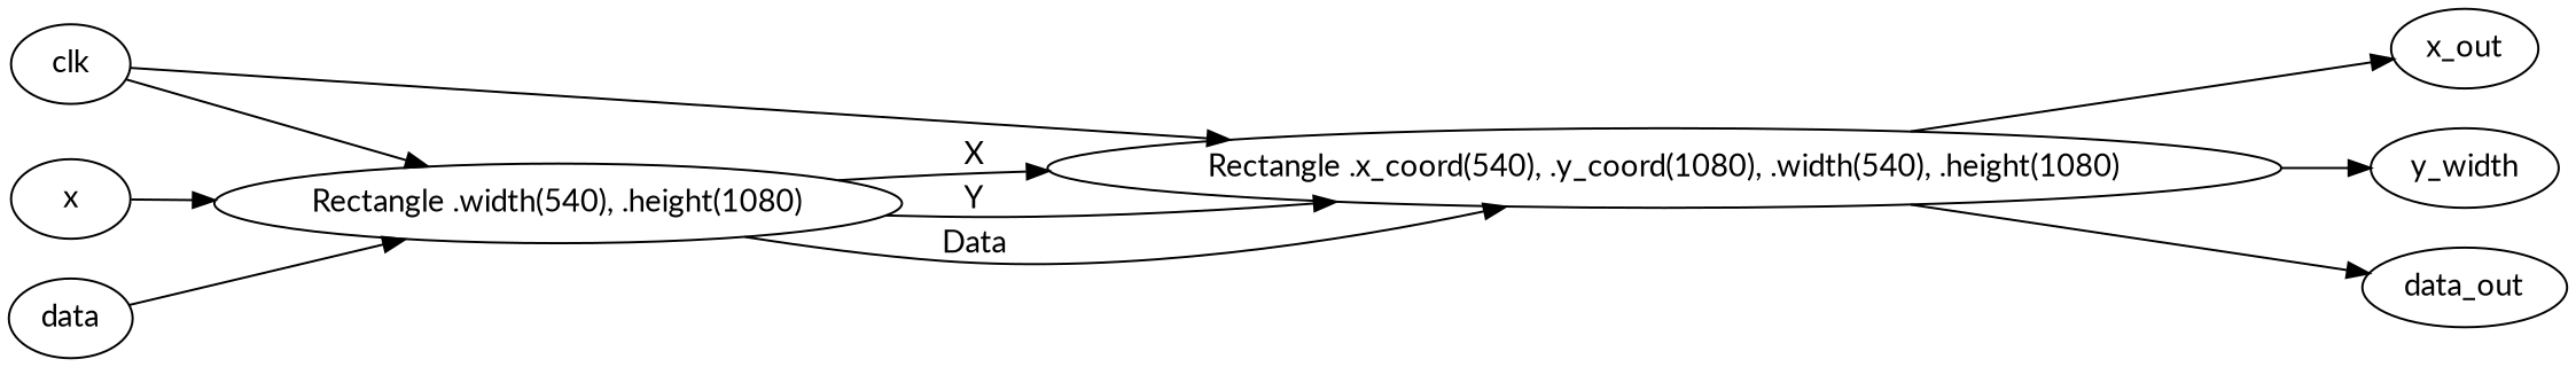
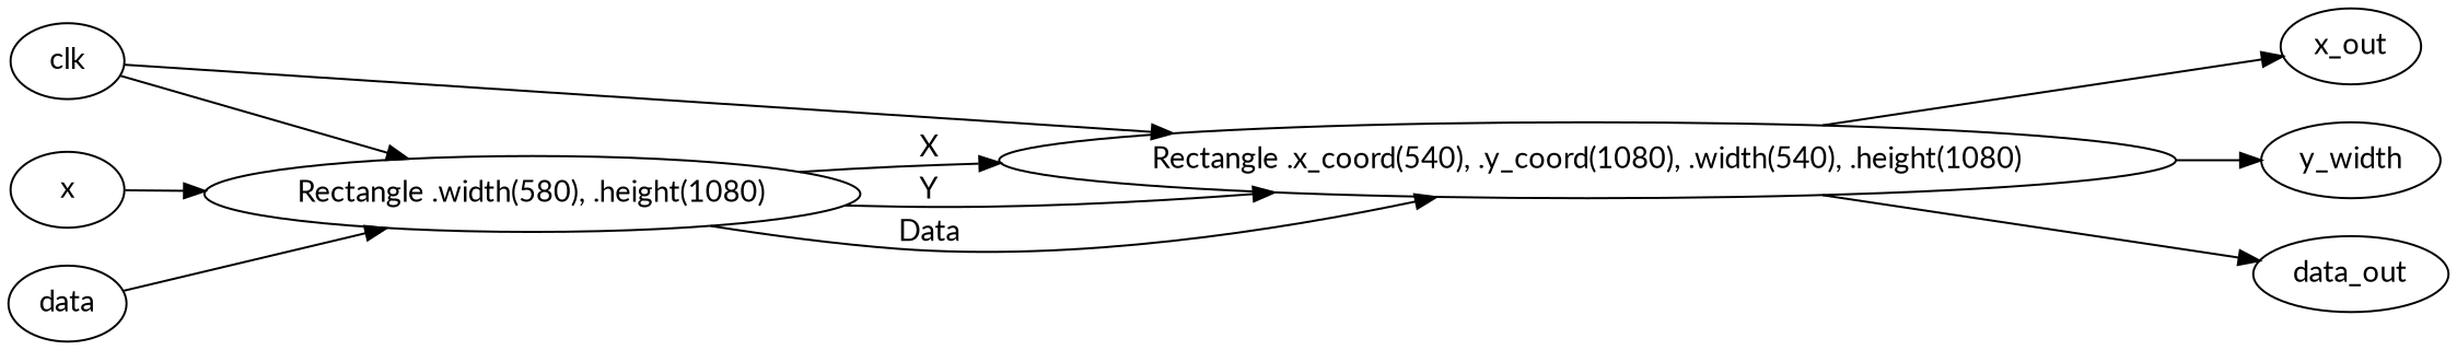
  digraph {
    fontname=Lato
    rankdir=LR
    node [fontname=Lato]
    edge [fontname=Lato]
-   n1 [label="Rectangle .width(540), .height(1080)"]
+   n1 [label="Rectangle .width(580), .height(1080)"]
    n2 [label="Rectangle .x_coord(540), .y_coord(1080), .width(540), .height(1080)"]
    x_out
    n4 [label=y_width]
    data_out
    clk
    x
    data
    n1 -> n2 [headport=x label=X tailport=x_out]
    n1 -> n2 [headport=y label=Y tailport=y_out]
    n1 -> n2 [headport=data label=Data tailport=data_out]
    n2 -> x_out [tailport=x_out]
    n2 -> n4 [tailport=y_out]
    n2 -> data_out [tailport=data_out]
    clk -> n1 [headport=clk]
    clk -> n2 [headport=clk]
    x -> n1 [headport=x]
    data -> n1 [headport=data]
  }
